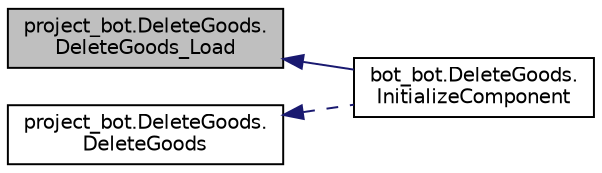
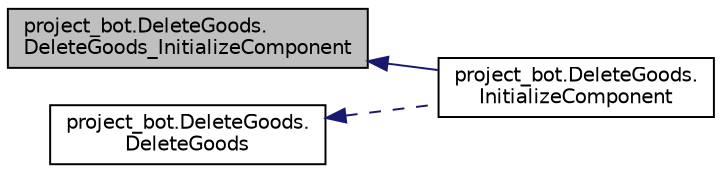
  digraph {
    rankdir=LR
    node [color=black fillcolor=white fontname=Helvetica fontsize=10 shape=record style=filled]
    edge [color=midnightblue dir=back fontname=Helvetica fontsize=10 labelfontname=Helvetica labelfontsize=10]
-   n1 [fillcolor=grey75 fontcolor=black height=0.2 label="project_bot.DeleteGoods.\lDeleteGoods_Load" width=0.4]
-   n2 [height=0.2 label="bot_bot.DeleteGoods.\lInitializeComponent" width=0.4]
+   n1 [fillcolor=grey75 fontcolor=black height=0.2 label="project_bot.DeleteGoods.\lDeleteGoods_InitializeComponent" width=0.4]
+   n2 [height=0.2 label="project_bot.DeleteGoods.\lInitializeComponent" width=0.4]
    n3 [height=0.2 label="project_bot.DeleteGoods.\lDeleteGoods" width=0.4]
    n1 -> n2 [style=solid]
    n3 -> n2 [style=dashed]
  }
